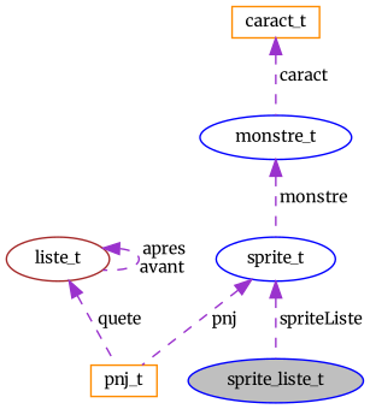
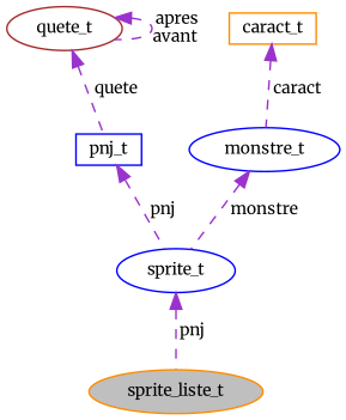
  digraph {
    fontname=Merriweather
    node [color=blue fillcolor=white fontname=Merriweather fontsize=10 shape=ellipse style=filled]
    edge [color=darkorchid3 dir=back fontname=Merriweather fontsize=10 labelfontname=Helvetica labelfontsize=10 style=dashed]
-   n1 [fillcolor=grey75 fontcolor=black height=0.2 label=sprite_liste_t width=0.4]
+   n1 [color=darkorange fillcolor=grey75 fontcolor=black height=0.2 label=sprite_liste_t width=0.4]
    n2 [height=0.2 label=sprite_t width=0.4]
-   n3 [color=darkorange height=0.2 label=pnj_t shape=box width=0.4]
-   n4 [color=brown height=0.2 label=liste_t width=0.4]
+   n3 [height=0.2 label=pnj_t shape=box width=0.4]
+   n4 [color=brown height=0.2 label=quete_t width=0.4]
    n5 [height=0.2 label=monstre_t width=0.4]
    n6 [color=darkorange height=0.2 label=caract_t shape=box width=0.4]
-   n2 -> n1 [label=" spriteListe"]
-   n2 -> n3 [label=" pnj"]
+   n2 -> n1 [label=" pnj"]
+   n3 -> n2 [label=" pnj"]
    n4 -> n3 [label=" quete"]
    n4 -> n4 [label=" apres\navant"]
    n5 -> n2 [label=" monstre"]
    n6 -> n5 [label=" caract"]
  }
